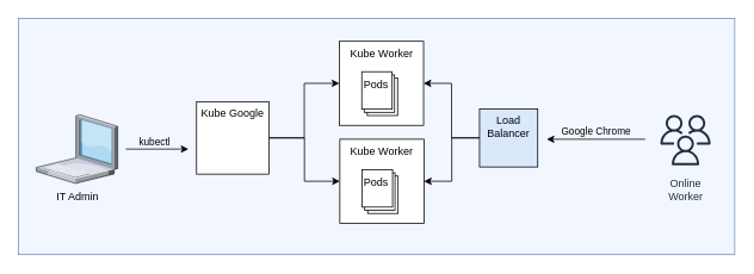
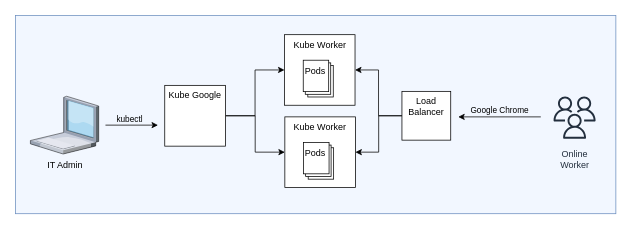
  <mxCell id="0" />
  <mxCell id="1" parent="0" />
  <mxCell id="2" value="" style="rounded=0;whiteSpace=wrap;html=1;fillColor=#F2F7FF;strokeColor=#6c8ebf;gradientColor=none;" parent="1" vertex="1"><mxGeometry x="20" y="20" width="800" height="264" as="geometry" /></mxCell>
  <mxCell id="3" style="edgeStyle=orthogonalEdgeStyle;rounded=0;orthogonalLoop=1;jettySize=auto;html=1;exitX=0;exitY=0.5;exitDx=0;exitDy=0;entryX=1;entryY=0.5;entryDx=0;entryDy=0;" edge="1" parent="1" source="5" target="16"><mxGeometry relative="1" as="geometry" /></mxCell>
  <mxCell id="4" style="edgeStyle=orthogonalEdgeStyle;rounded=0;orthogonalLoop=1;jettySize=auto;html=1;exitX=0;exitY=0.5;exitDx=0;exitDy=0;entryX=1;entryY=0.5;entryDx=0;entryDy=0;" edge="1" parent="1" source="5" target="25"><mxGeometry relative="1" as="geometry" /></mxCell>
- <mxCell id="5" value="Load Balancer&lt;br&gt;" style="whiteSpace=wrap;html=1;aspect=fixed;horizontal=1;verticalAlign=top;fillColor=#dae8fc;" vertex="1" parent="1"><mxGeometry x="535" y="121" width="65" height="65" as="geometry" /></mxCell>
+ <mxCell id="5" value="Load Balancer&lt;br&gt;" style="whiteSpace=wrap;html=1;aspect=fixed;horizontal=1;verticalAlign=top;" vertex="1" parent="1"><mxGeometry x="535" y="121" width="65" height="65" as="geometry" /></mxCell>
  <mxCell id="6" value="kubectl&lt;br&gt;" style="edgeStyle=orthogonalEdgeStyle;rounded=0;orthogonalLoop=1;jettySize=auto;html=1;spacingBottom=17;fontColor=#000000;labelBackgroundColor=#F2F7FF;" parent="1" edge="1"><mxGeometry x="0.2" y="-10" relative="1" as="geometry"><mxPoint x="140" y="166" as="sourcePoint" /><mxPoint x="210" y="166" as="targetPoint" /><Array as="points"><mxPoint x="200" y="166" /><mxPoint x="200" y="166" /></Array><mxPoint x="-10" y="-10" as="offset" /></mxGeometry></mxCell>
  <mxCell id="7" value="IT Admin" style="verticalLabelPosition=bottom;aspect=fixed;html=1;verticalAlign=top;strokeColor=none;align=center;outlineConnect=0;shape=mxgraph.citrix.laptop_1;" parent="1" vertex="1"><mxGeometry x="40" y="127.5" width="91" height="77" as="geometry" /></mxCell>
  <mxCell id="8" value="Online&lt;br&gt;Worker&lt;br&gt;&lt;br&gt;" style="outlineConnect=0;fontColor=#232F3E;gradientColor=none;strokeColor=#232F3E;fillColor=#F2F7FF;dashed=0;verticalLabelPosition=bottom;verticalAlign=top;align=center;html=1;fontSize=12;fontStyle=0;aspect=fixed;shape=mxgraph.aws4.resourceIcon;resIcon=mxgraph.aws4.users;labelBackgroundColor=none;" parent="1" vertex="1"><mxGeometry x="730" y="121" width="70" height="70" as="geometry" /></mxCell>
  <mxCell id="9" value="Google Chrome&lt;br&gt;" style="endArrow=classic;html=1;spacingBottom=17;labelBackgroundColor=#F2F7FF;" parent="1" edge="1"><mxGeometry width="50" height="50" relative="1" as="geometry"><mxPoint x="720" y="155" as="sourcePoint" /><mxPoint x="610" y="155" as="targetPoint" /></mxGeometry></mxCell>
  <mxCell id="10" style="edgeStyle=orthogonalEdgeStyle;rounded=0;orthogonalLoop=1;jettySize=auto;html=1;exitX=1;exitY=0.5;exitDx=0;exitDy=0;" edge="1" parent="1" source="12" target="16"><mxGeometry relative="1" as="geometry" /></mxCell>
  <mxCell id="11" style="edgeStyle=orthogonalEdgeStyle;rounded=0;orthogonalLoop=1;jettySize=auto;html=1;exitX=1;exitY=0.5;exitDx=0;exitDy=0;entryX=0;entryY=0.5;entryDx=0;entryDy=0;" edge="1" parent="1" source="12" target="25"><mxGeometry relative="1" as="geometry" /></mxCell>
  <mxCell id="12" value="Kube Google&lt;br&gt;" style="whiteSpace=wrap;html=1;aspect=fixed;horizontal=1;verticalAlign=top;" vertex="1" parent="1"><mxGeometry x="219" y="113" width="81" height="81" as="geometry" /></mxCell>
  <mxCell id="13" value="" style="group" vertex="1" connectable="0" parent="1"><mxGeometry x="378.5" y="45.5" width="94" height="94" as="geometry" /></mxCell>
  <mxCell id="14" value="" style="group" vertex="1" connectable="0" parent="13"><mxGeometry width="94" height="94" as="geometry" /></mxCell>
  <mxCell id="15" value="" style="group" vertex="1" connectable="0" parent="14"><mxGeometry width="94" height="94" as="geometry" /></mxCell>
  <mxCell id="16" value="Kube Worker&lt;br&gt;" style="whiteSpace=wrap;html=1;aspect=fixed;horizontal=1;verticalAlign=top;" vertex="1" parent="15"><mxGeometry width="94" height="94" as="geometry" /></mxCell>
  <mxCell id="17" value="" style="group" vertex="1" connectable="0" parent="15"><mxGeometry x="25" y="34" width="40" height="49" as="geometry" /></mxCell>
  <mxCell id="18" value="" style="group" vertex="1" connectable="0" parent="17"><mxGeometry width="40" height="49" as="geometry" /></mxCell>
  <mxCell id="19" value="Pods&lt;br&gt;" style="rounded=0;whiteSpace=wrap;html=1;align=left;verticalAlign=top;" vertex="1" parent="18"><mxGeometry x="6.102" y="7.127" width="33.898" height="41.873" as="geometry" /></mxCell>
  <mxCell id="20" value="Pods&lt;br&gt;" style="rounded=0;whiteSpace=wrap;html=1;align=left;verticalAlign=top;" vertex="1" parent="18"><mxGeometry x="2.712" y="3.564" width="33.898" height="41.873" as="geometry" /></mxCell>
  <mxCell id="21" value="Pods&lt;br&gt;" style="rounded=0;whiteSpace=wrap;html=1;align=left;verticalAlign=top;" vertex="1" parent="18"><mxGeometry width="33.898" height="41.873" as="geometry" /></mxCell>
  <mxCell id="22" value="" style="group" vertex="1" connectable="0" parent="1"><mxGeometry x="379" y="155" width="94" height="94" as="geometry" /></mxCell>
  <mxCell id="23" value="" style="group" vertex="1" connectable="0" parent="22"><mxGeometry width="94" height="94" as="geometry" /></mxCell>
  <mxCell id="24" value="" style="group" vertex="1" connectable="0" parent="23"><mxGeometry width="94" height="94" as="geometry" /></mxCell>
  <mxCell id="25" value="Kube Worker&lt;br&gt;" style="whiteSpace=wrap;html=1;aspect=fixed;horizontal=1;verticalAlign=top;" vertex="1" parent="24"><mxGeometry width="94" height="94" as="geometry" /></mxCell>
  <mxCell id="26" value="" style="group" vertex="1" connectable="0" parent="24"><mxGeometry x="25" y="34" width="40" height="49" as="geometry" /></mxCell>
  <mxCell id="27" value="" style="group" vertex="1" connectable="0" parent="26"><mxGeometry width="40" height="49" as="geometry" /></mxCell>
  <mxCell id="28" value="Pods&lt;br&gt;" style="rounded=0;whiteSpace=wrap;html=1;align=left;verticalAlign=top;" vertex="1" parent="27"><mxGeometry x="6.102" y="7.127" width="33.898" height="41.873" as="geometry" /></mxCell>
  <mxCell id="29" value="Pods&lt;br&gt;" style="rounded=0;whiteSpace=wrap;html=1;align=left;verticalAlign=top;" vertex="1" parent="27"><mxGeometry x="2.712" y="3.564" width="33.898" height="41.873" as="geometry" /></mxCell>
  <mxCell id="30" value="Pods&lt;br&gt;" style="rounded=0;whiteSpace=wrap;html=1;align=left;verticalAlign=top;" vertex="1" parent="27"><mxGeometry width="33.898" height="41.873" as="geometry" /></mxCell>
